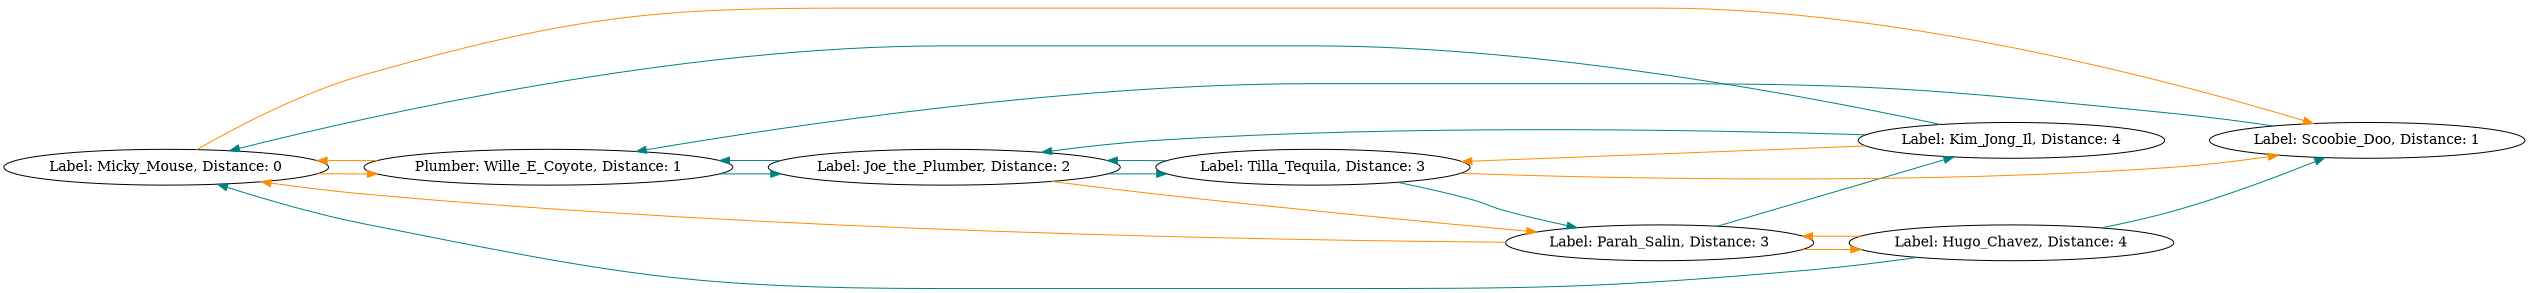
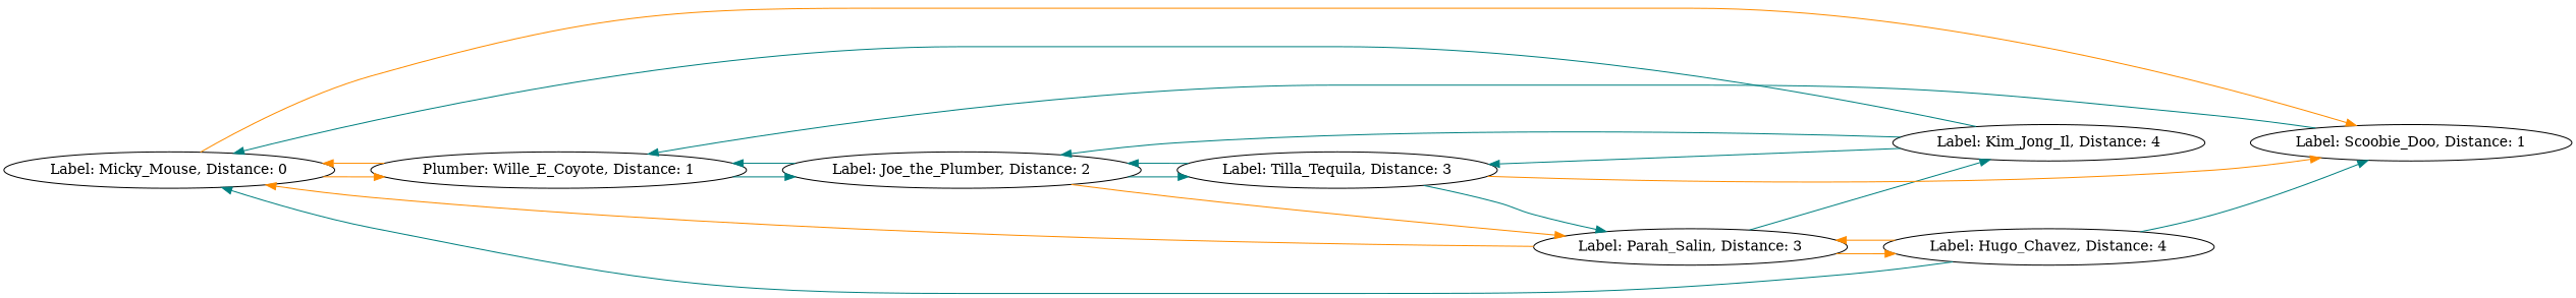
  digraph {
    rankdir=LR
    edge [color=teal]
    n1 [label="Label: Micky_Mouse, Distance: 0"]
    n2 [label="Plumber: Wille_E_Coyote, Distance: 1"]
    n3 [label="Label: Scoobie_Doo, Distance: 1"]
    n4 [label="Label: Joe_the_Plumber, Distance: 2"]
    n5 [label="Label: Parah_Salin, Distance: 3"]
    n6 [label="Label: Tilla_Tequila, Distance: 3"]
    n7 [label="Label: Kim_Jong_Il, Distance: 4"]
    n8 [label="Label: Hugo_Chavez, Distance: 4"]
    n1 -> n2 [color=darkorange]
    n1 -> n3 [color=darkorange]
    n2 -> n1 [color=darkorange]
    n2 -> n4
    n3 -> n2
    n4 -> n2
    n4 -> n5 [color=darkorange]
    n4 -> n6
    n5 -> n1 [color=darkorange]
    n5 -> n7
    n5 -> n8 [color=darkorange]
    n6 -> n3 [color=darkorange]
    n6 -> n4
    n6 -> n5
    n7 -> n1
    n7 -> n4
-   n7 -> n6 [color=darkorange]
+   n7 -> n6
    n8 -> n1
    n8 -> n3
    n8 -> n5 [color=darkorange]
  }
